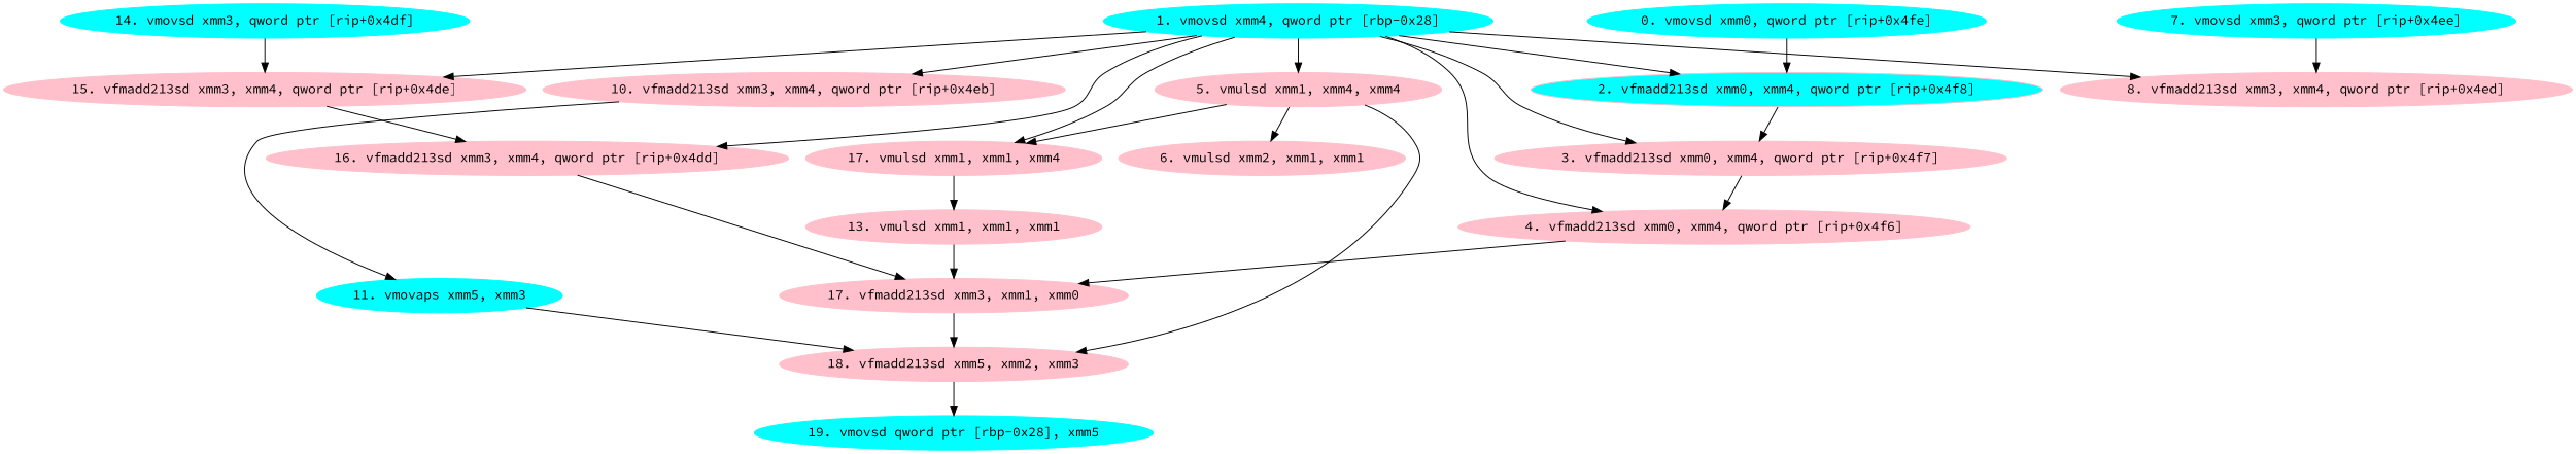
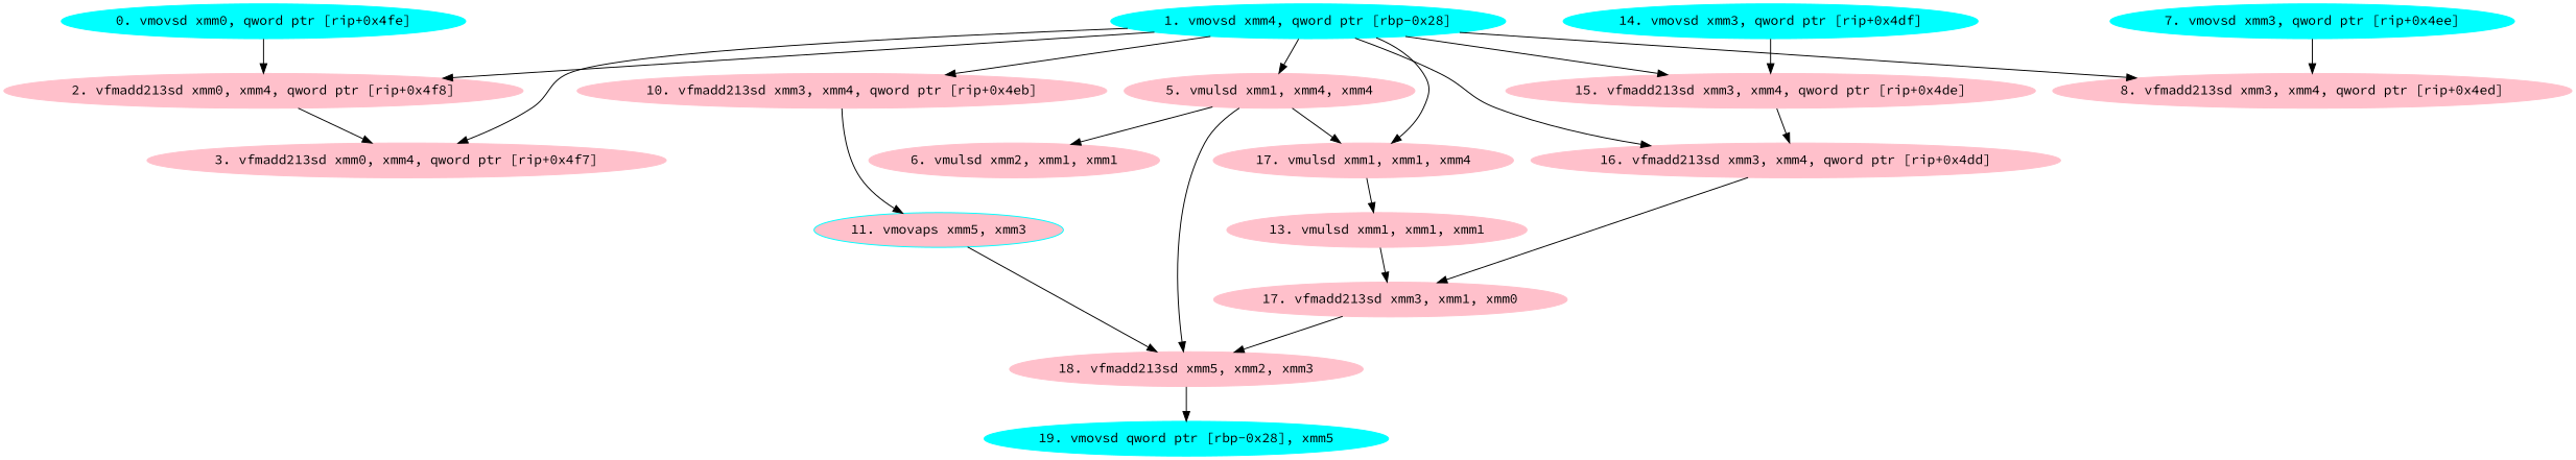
  digraph {
    fontname="Source Code Pro"
    node [color=pink fontname="Source Code Pro" style=filled]
    edge [fontname="Source Code Pro"]
    n1 [color=cyan label="0. vmovsd xmm0, qword ptr [rip+0x4fe]"]
-   n2 [label="2. vfmadd213sd xmm0, xmm4, qword ptr [rip+0x4f8]" fillcolor=cyan]
+   n2 [label="2. vfmadd213sd xmm0, xmm4, qword ptr [rip+0x4f8]"]
    n3 [label="3. vfmadd213sd xmm0, xmm4, qword ptr [rip+0x4f7]"]
    n4 [color=cyan label="1. vmovsd xmm4, qword ptr [rbp-0x28]"]
-   n5 [label="4. vfmadd213sd xmm0, xmm4, qword ptr [rip+0x4f6]"]
    n6 [label="5. vmulsd xmm1, xmm4, xmm4"]
    n7 [label="8. vfmadd213sd xmm3, xmm4, qword ptr [rip+0x4ed]"]
    n8 [label="10. vfmadd213sd xmm3, xmm4, qword ptr [rip+0x4eb]"]
    n9 [label="17. vmulsd xmm1, xmm1, xmm4"]
    n10 [label="15. vfmadd213sd xmm3, xmm4, qword ptr [rip+0x4de]"]
    n11 [label="16. vfmadd213sd xmm3, xmm4, qword ptr [rip+0x4dd]"]
    n12 [label="17. vfmadd213sd xmm3, xmm1, xmm0"]
    n13 [label="6. vmulsd xmm2, xmm1, xmm1"]
    n14 [label="18. vfmadd213sd xmm5, xmm2, xmm3"]
-   n15 [color=cyan label="11. vmovaps xmm5, xmm3"]
+   n15 [color=cyan label="11. vmovaps xmm5, xmm3" fillcolor=pink]
    n16 [label="13. vmulsd xmm1, xmm1, xmm1"]
    n17 [color=cyan label="19. vmovsd qword ptr [rbp-0x28], xmm5"]
    n18 [color=cyan label="7. vmovsd xmm3, qword ptr [rip+0x4ee]"]
    n19 [color=cyan label="14. vmovsd xmm3, qword ptr [rip+0x4df]"]
    n1 -> n2
    n2 -> n3
-   n3 -> n5
    n4 -> n2
    n4 -> n3
-   n4 -> n5
    n4 -> n6
    n4 -> n7
    n4 -> n8
    n4 -> n9
    n4 -> n10
    n4 -> n11
-   n5 -> n12
    n6 -> n9
    n6 -> n13
    n6 -> n14
    n8 -> n15
    n9 -> n16
    n10 -> n11
    n11 -> n12
    n12 -> n14
    n14 -> n17
    n15 -> n14
    n16 -> n12
    n18 -> n7
    n19 -> n10
  }
